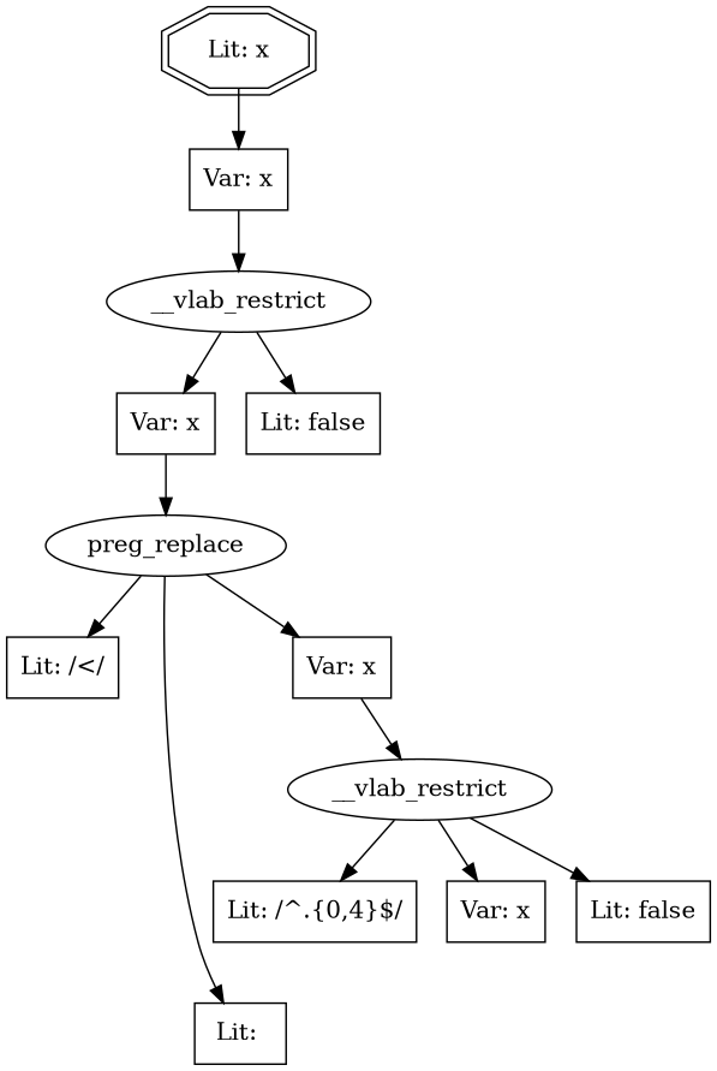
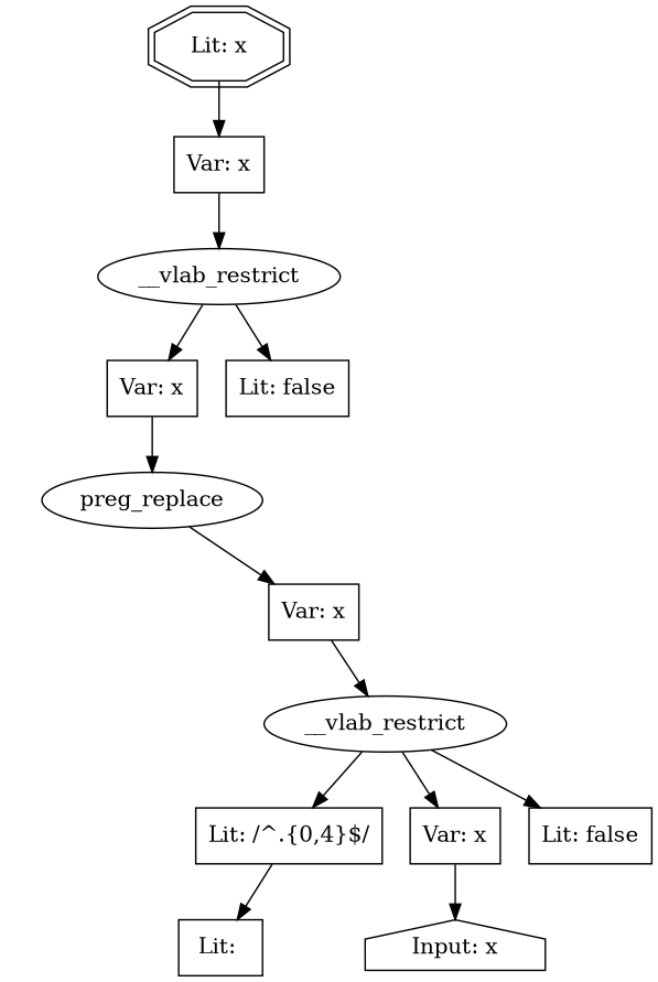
  digraph {
    node [shape=box]
    n1 [label="Lit: x" shape=doubleoctagon]
    n2 [label="Var: x"]
    n3 [label=__vlab_restrict shape=ellipse]
    n4 [label="Var: x"]
    n5 [label="Lit: false"]
    n6 [label=preg_replace shape=ellipse]
-   n7 [label="Lit: /</"]
    n8 [label="Lit: "]
    n9 [label="Var: x"]
    n10 [label=__vlab_restrict shape=ellipse]
    n11 [label="Lit: /^.{0,4}$/"]
    n12 [label="Var: x"]
    n13 [label="Lit: false"]
+   n14 [label="Input: x" shape=house]
    n1 -> n2
    n2 -> n3
    n3 -> n4
    n3 -> n5
    n4 -> n6
-   n6 -> n7
-   n6 -> n8
+   n11 -> n8
    n6 -> n9
    n9 -> n10
    n10 -> n11
    n10 -> n12
    n10 -> n13
+   n12 -> n14
  }
